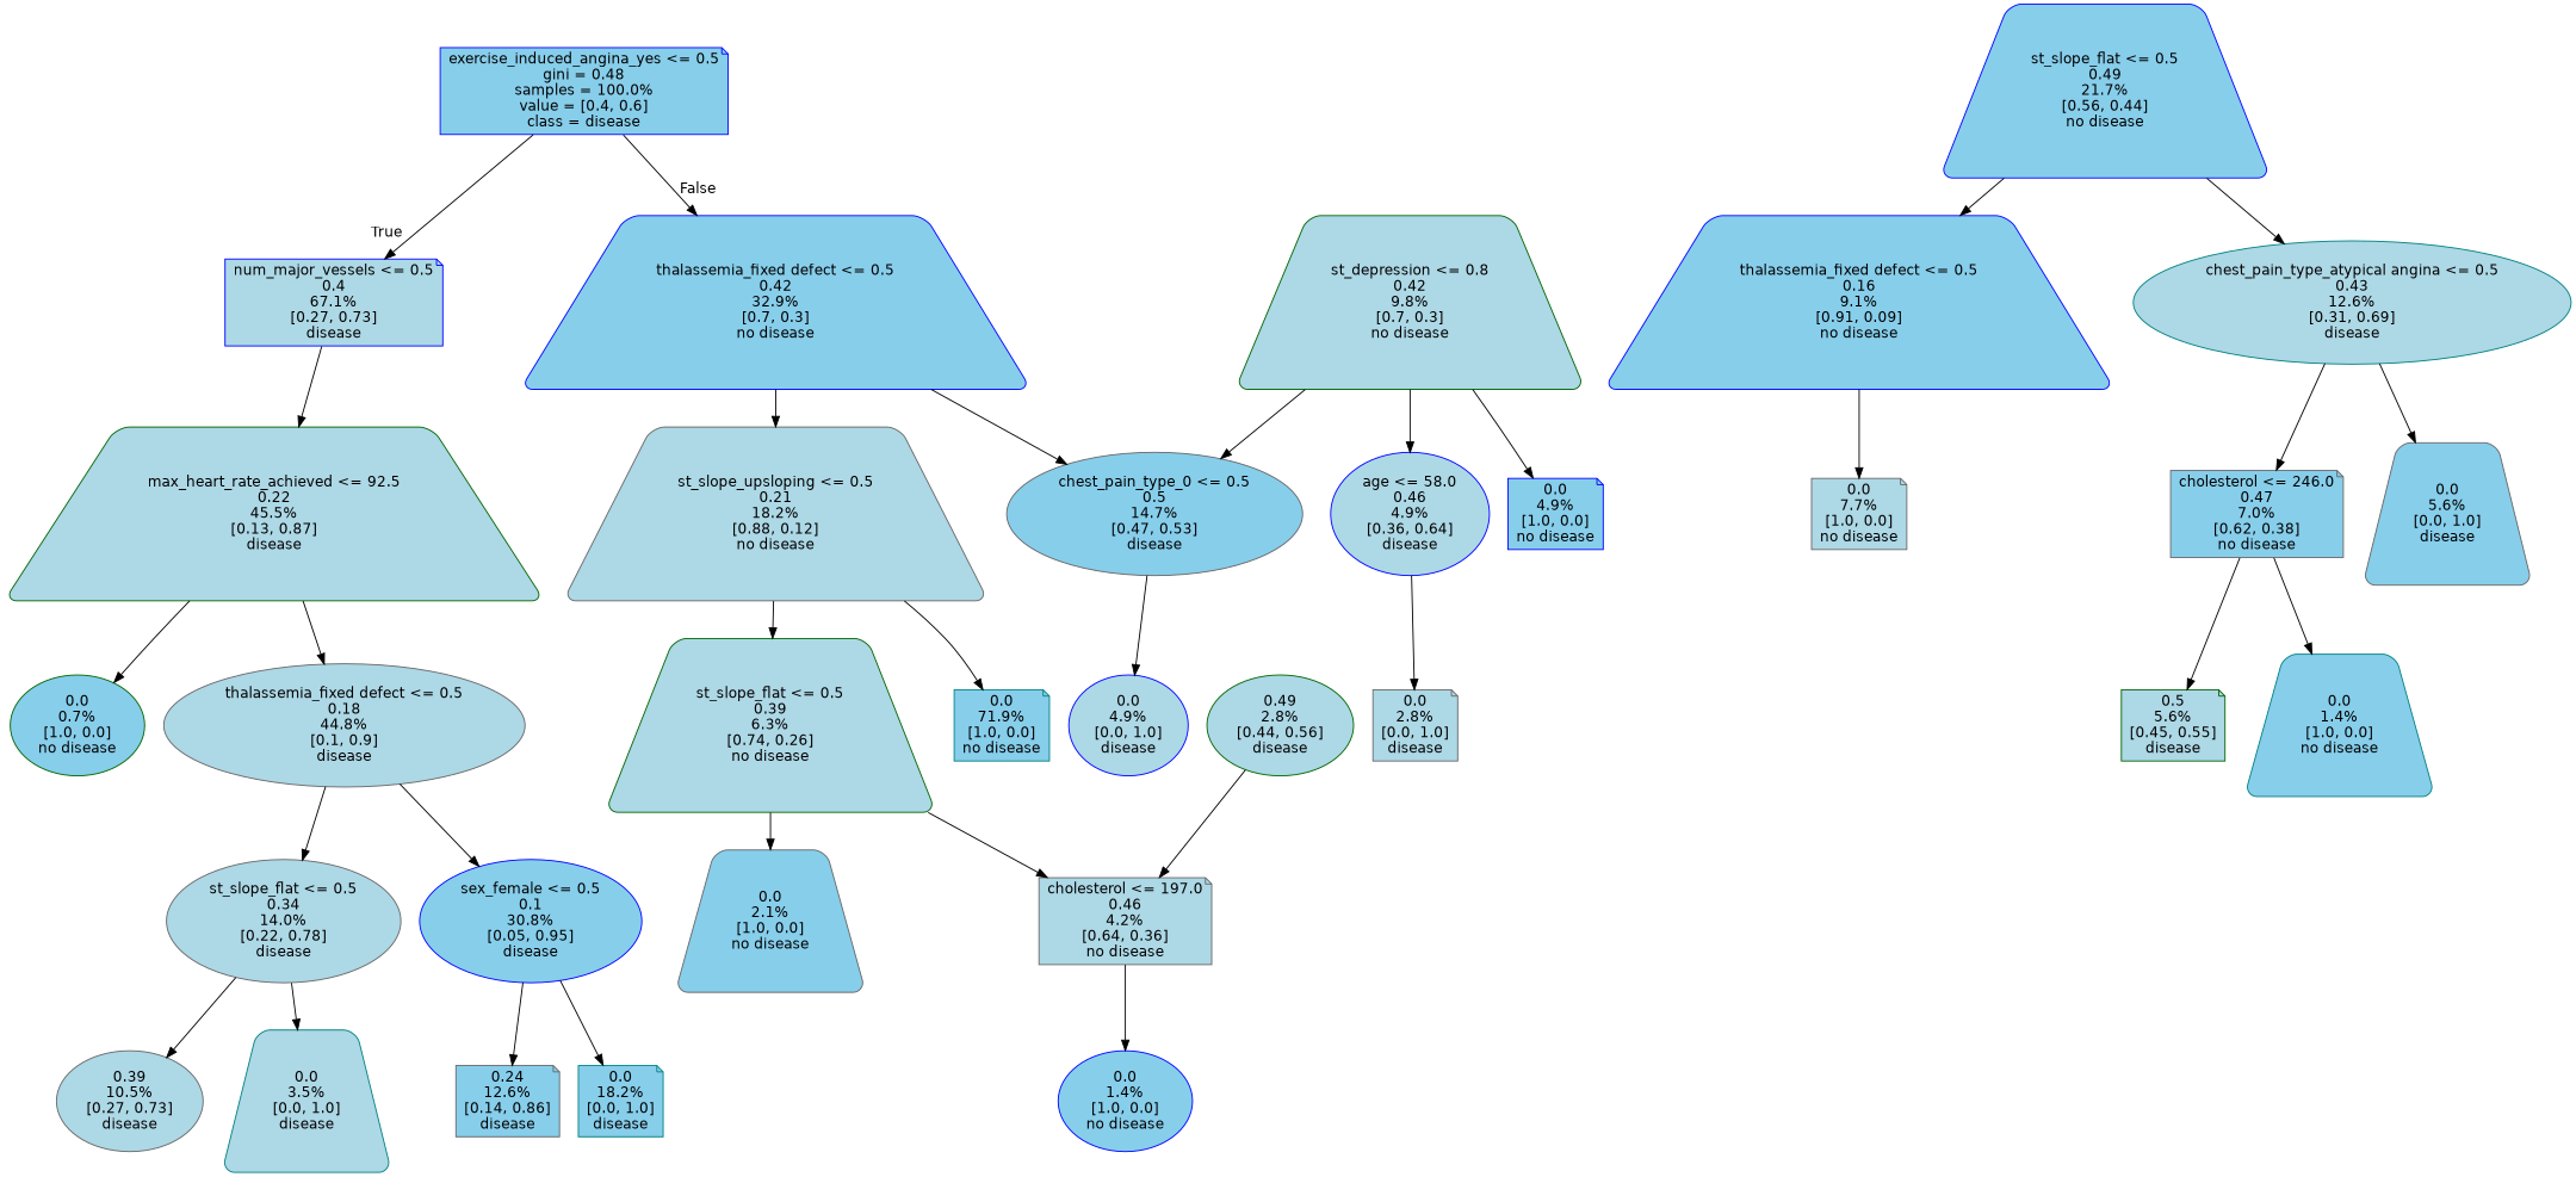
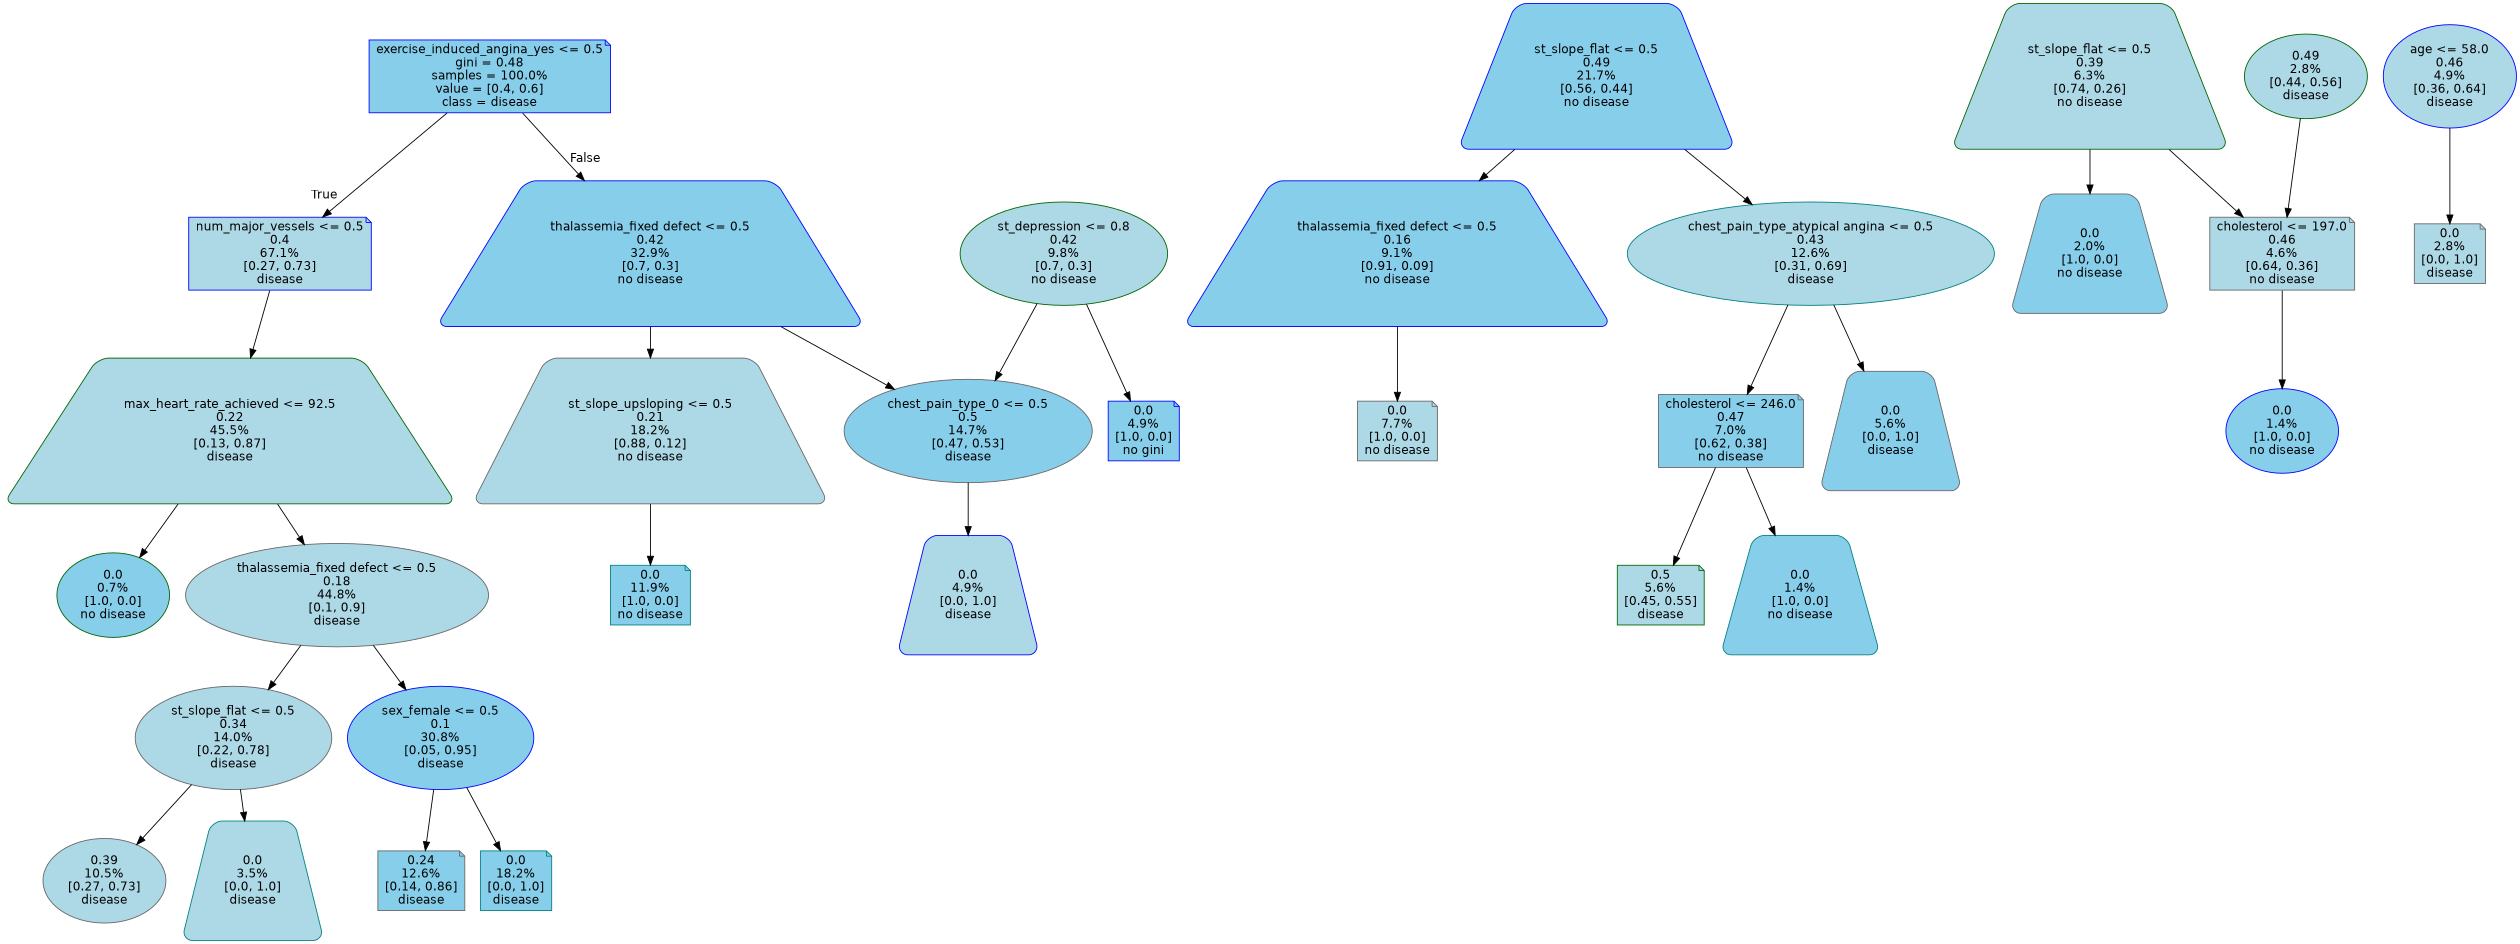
  digraph {
    node [color=gray40 fillcolor=lightblue fontname=helvetica shape=note style="filled, rounded"]
    edge [fontname=helvetica]
    n1 [color=blue fillcolor=skyblue label="exercise_induced_angina_yes <= 0.5\ngini = 0.48\nsamples = 100.0%\nvalue = [0.4, 0.6]\nclass = disease"]
    n2 [color=blue label="num_major_vessels <= 0.5\n0.4\n67.1%\n[0.27, 0.73]\ndisease"]
    n3 [color=blue fillcolor=skyblue label="thalassemia_fixed defect <= 0.5\n0.42\n32.9%\n[0.7, 0.3]\nno disease" shape=trapezium]
    n4 [color=darkgreen label="max_heart_rate_achieved <= 92.5\n0.22\n45.5%\n[0.13, 0.87]\ndisease" shape=trapezium]
    n5 [label="st_slope_upsloping <= 0.5\n0.21\n18.2%\n[0.88, 0.12]\nno disease" shape=trapezium]
    n6 [fillcolor=skyblue label="chest_pain_type_0 <= 0.5\n0.5\n14.7%\n[0.47, 0.53]\ndisease" shape=ellipse]
    n7 [color=darkgreen fillcolor=skyblue label="0.0\n0.7%\n[1.0, 0.0]\nno disease" shape=ellipse]
    n8 [label="thalassemia_fixed defect <= 0.5\n0.18\n44.8%\n[0.1, 0.9]\ndisease" shape=ellipse]
    n9 [color=blue fillcolor=skyblue label="st_slope_flat <= 0.5\n0.49\n21.7%\n[0.56, 0.44]\nno disease" shape=trapezium]
    n10 [color=blue fillcolor=skyblue label="thalassemia_fixed defect <= 0.5\n0.16\n9.1%\n[0.91, 0.09]\nno disease" shape=trapezium]
    n11 [color=teal label="chest_pain_type_atypical angina <= 0.5\n0.43\n12.6%\n[0.31, 0.69]\ndisease" shape=ellipse]
    n12 [label="st_slope_flat <= 0.5\n0.34\n14.0%\n[0.22, 0.78]\ndisease" shape=ellipse]
    n13 [color=blue fillcolor=skyblue label="sex_female <= 0.5\n0.1\n30.8%\n[0.05, 0.95]\ndisease" shape=ellipse]
    n14 [label="0.39\n10.5%\n[0.27, 0.73]\ndisease" shape=ellipse]
    n15 [color=teal label="0.0\n3.5%\n[0.0, 1.0]\ndisease" shape=trapezium]
    n16 [fillcolor=skyblue label="0.24\n12.6%\n[0.14, 0.86]\ndisease"]
    n17 [color=teal fillcolor=skyblue label="0.0\n18.2%\n[0.0, 1.0]\ndisease"]
    n18 [label="0.0\n7.7%\n[1.0, 0.0]\nno disease"]
    n19 [fillcolor=skyblue label="cholesterol <= 246.0\n0.47\n7.0%\n[0.62, 0.38]\nno disease"]
    n20 [fillcolor=skyblue label="0.0\n5.6%\n[0.0, 1.0]\ndisease" shape=trapezium]
    n21 [color=darkgreen label="0.5\n5.6%\n[0.45, 0.55]\ndisease"]
    n22 [color=teal fillcolor=skyblue label="0.0\n1.4%\n[1.0, 0.0]\nno disease" shape=trapezium]
    n23 [color=darkgreen label="st_slope_flat <= 0.5\n0.39\n6.3%\n[0.74, 0.26]\nno disease" shape=trapezium]
-   n24 [color=teal fillcolor=skyblue label="0.0\n71.9%\n[1.0, 0.0]\nno disease"]
-   n25 [color=blue label="0.0\n4.9%\n[0.0, 1.0]\ndisease" shape=ellipse]
-   n26 [fillcolor=skyblue label="0.0\n2.1%\n[1.0, 0.0]\nno disease" shape=trapezium]
-   n27 [label="cholesterol <= 197.0\n0.46\n4.2%\n[0.64, 0.36]\nno disease"]
+   n24 [color=teal fillcolor=skyblue label="0.0\n11.9%\n[1.0, 0.0]\nno disease"]
+   n25 [color=blue label="0.0\n4.9%\n[0.0, 1.0]\ndisease" shape=trapezium]
+   n26 [fillcolor=skyblue label="0.0\n2.0%\n[1.0, 0.0]\nno disease" shape=trapezium]
+   n27 [label="cholesterol <= 197.0\n0.46\n4.6%\n[0.64, 0.36]\nno disease"]
    n28 [color=blue fillcolor=skyblue label="0.0\n1.4%\n[1.0, 0.0]\nno disease" shape=ellipse]
    n29 [color=darkgreen label="0.49\n2.8%\n[0.44, 0.56]\ndisease" shape=ellipse]
-   n30 [color=darkgreen label="st_depression <= 0.8\n0.42\n9.8%\n[0.7, 0.3]\nno disease" shape=trapezium]
+   n30 [color=darkgreen label="st_depression <= 0.8\n0.42\n9.8%\n[0.7, 0.3]\nno disease" shape=ellipse]
    n31 [color=blue label="age <= 58.0\n0.46\n4.9%\n[0.36, 0.64]\ndisease" shape=ellipse]
-   n32 [color=blue fillcolor=skyblue label="0.0\n4.9%\n[1.0, 0.0]\nno disease"]
+   n32 [color=blue fillcolor=skyblue label="0.0\n4.9%\n[1.0, 0.0]\nno gini"]
    n33 [label="0.0\n2.8%\n[0.0, 1.0]\ndisease"]
    n1 -> n2 [headlabel=True labelangle=45 labeldistance=2.5]
    n1 -> n3 [headlabel=False labelangle=-45 labeldistance=2.5]
    n2 -> n4
    n3 -> n5
    n3 -> n6
    n4 -> n7
    n4 -> n8
-   n5 -> n23
    n5 -> n24
    n6 -> n25
    n8 -> n12
    n8 -> n13
    n9 -> n10
    n9 -> n11
    n10 -> n18
    n11 -> n19
    n11 -> n20
    n12 -> n14
    n12 -> n15
    n13 -> n16
    n13 -> n17
    n19 -> n21
    n19 -> n22
    n23 -> n26
    n23 -> n27
    n27 -> n28
    n29 -> n27
    n30 -> n6
-   n30 -> n31
    n30 -> n32
    n31 -> n33
  }
